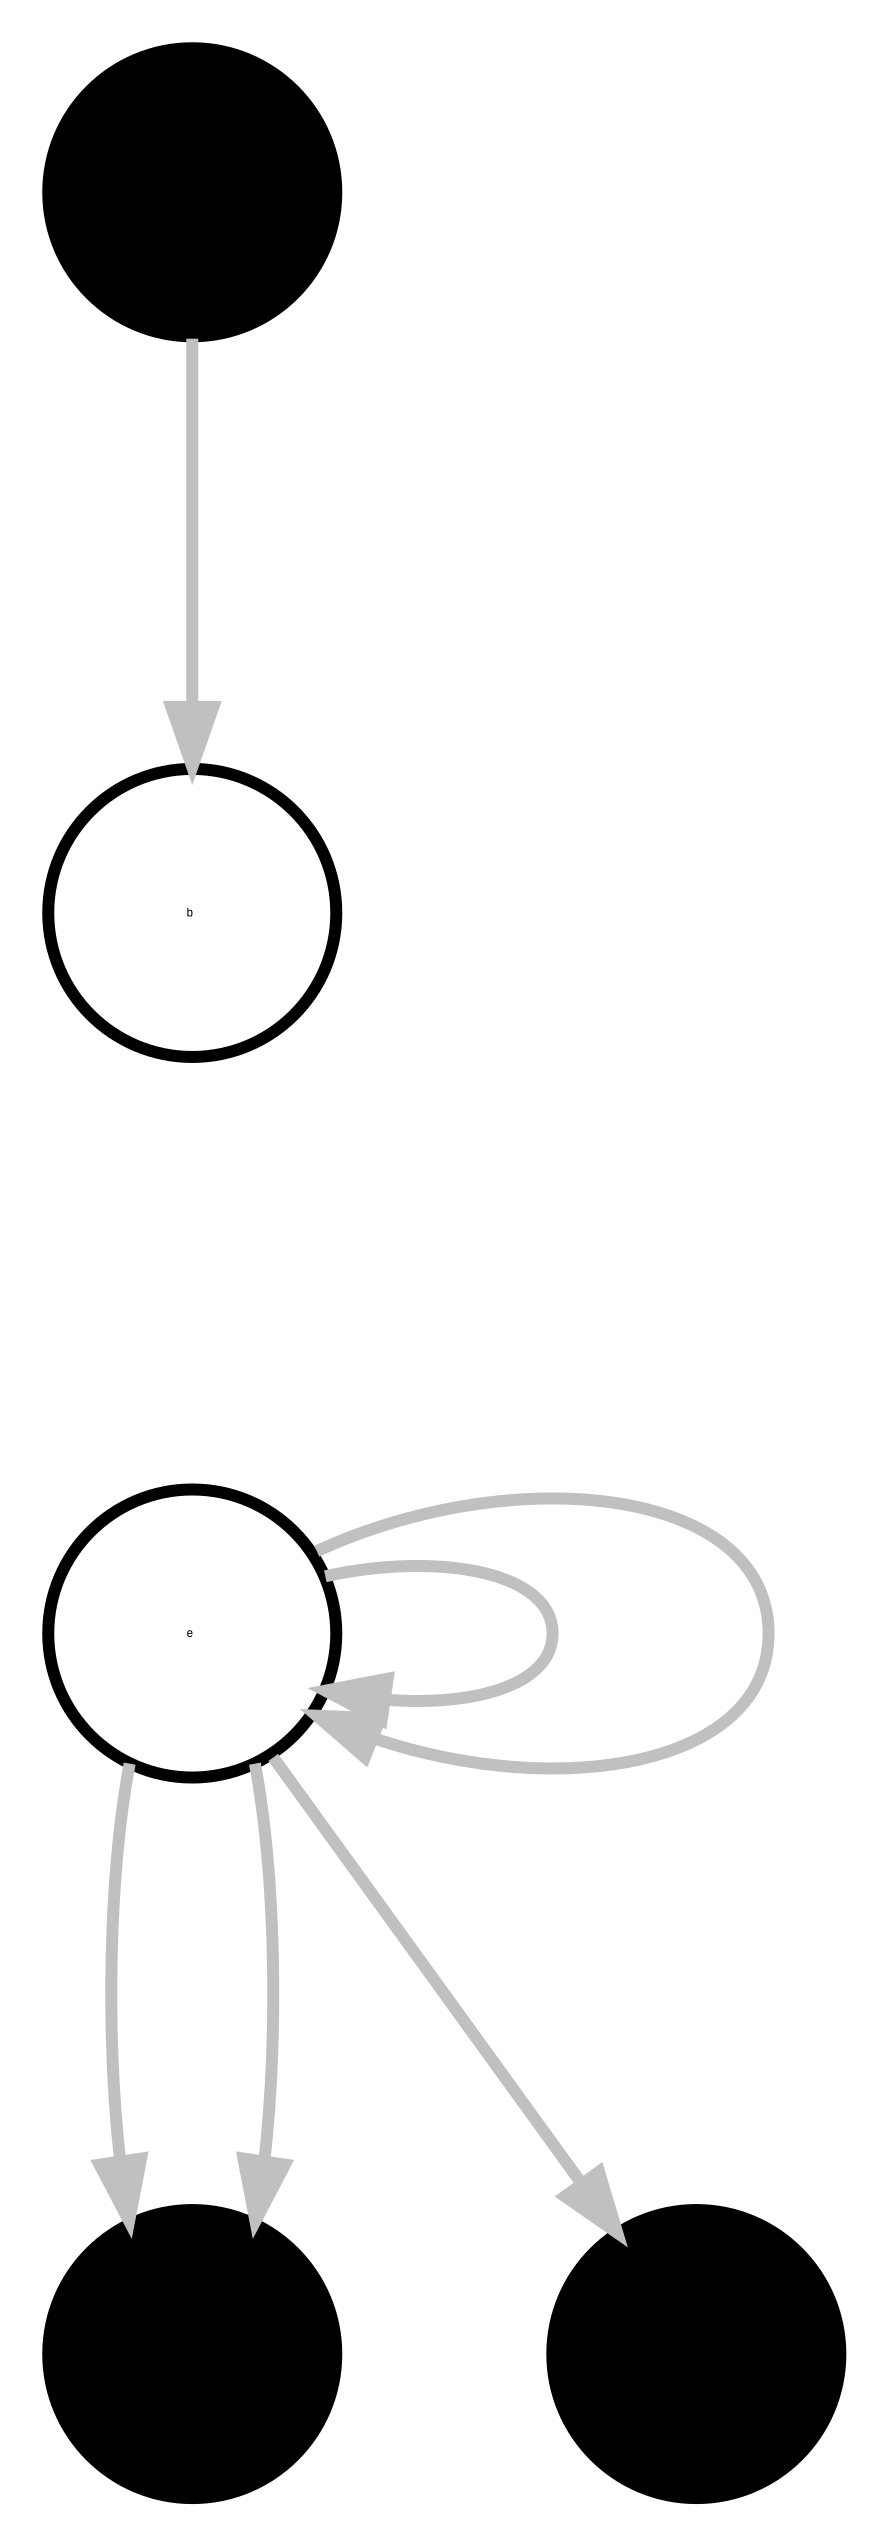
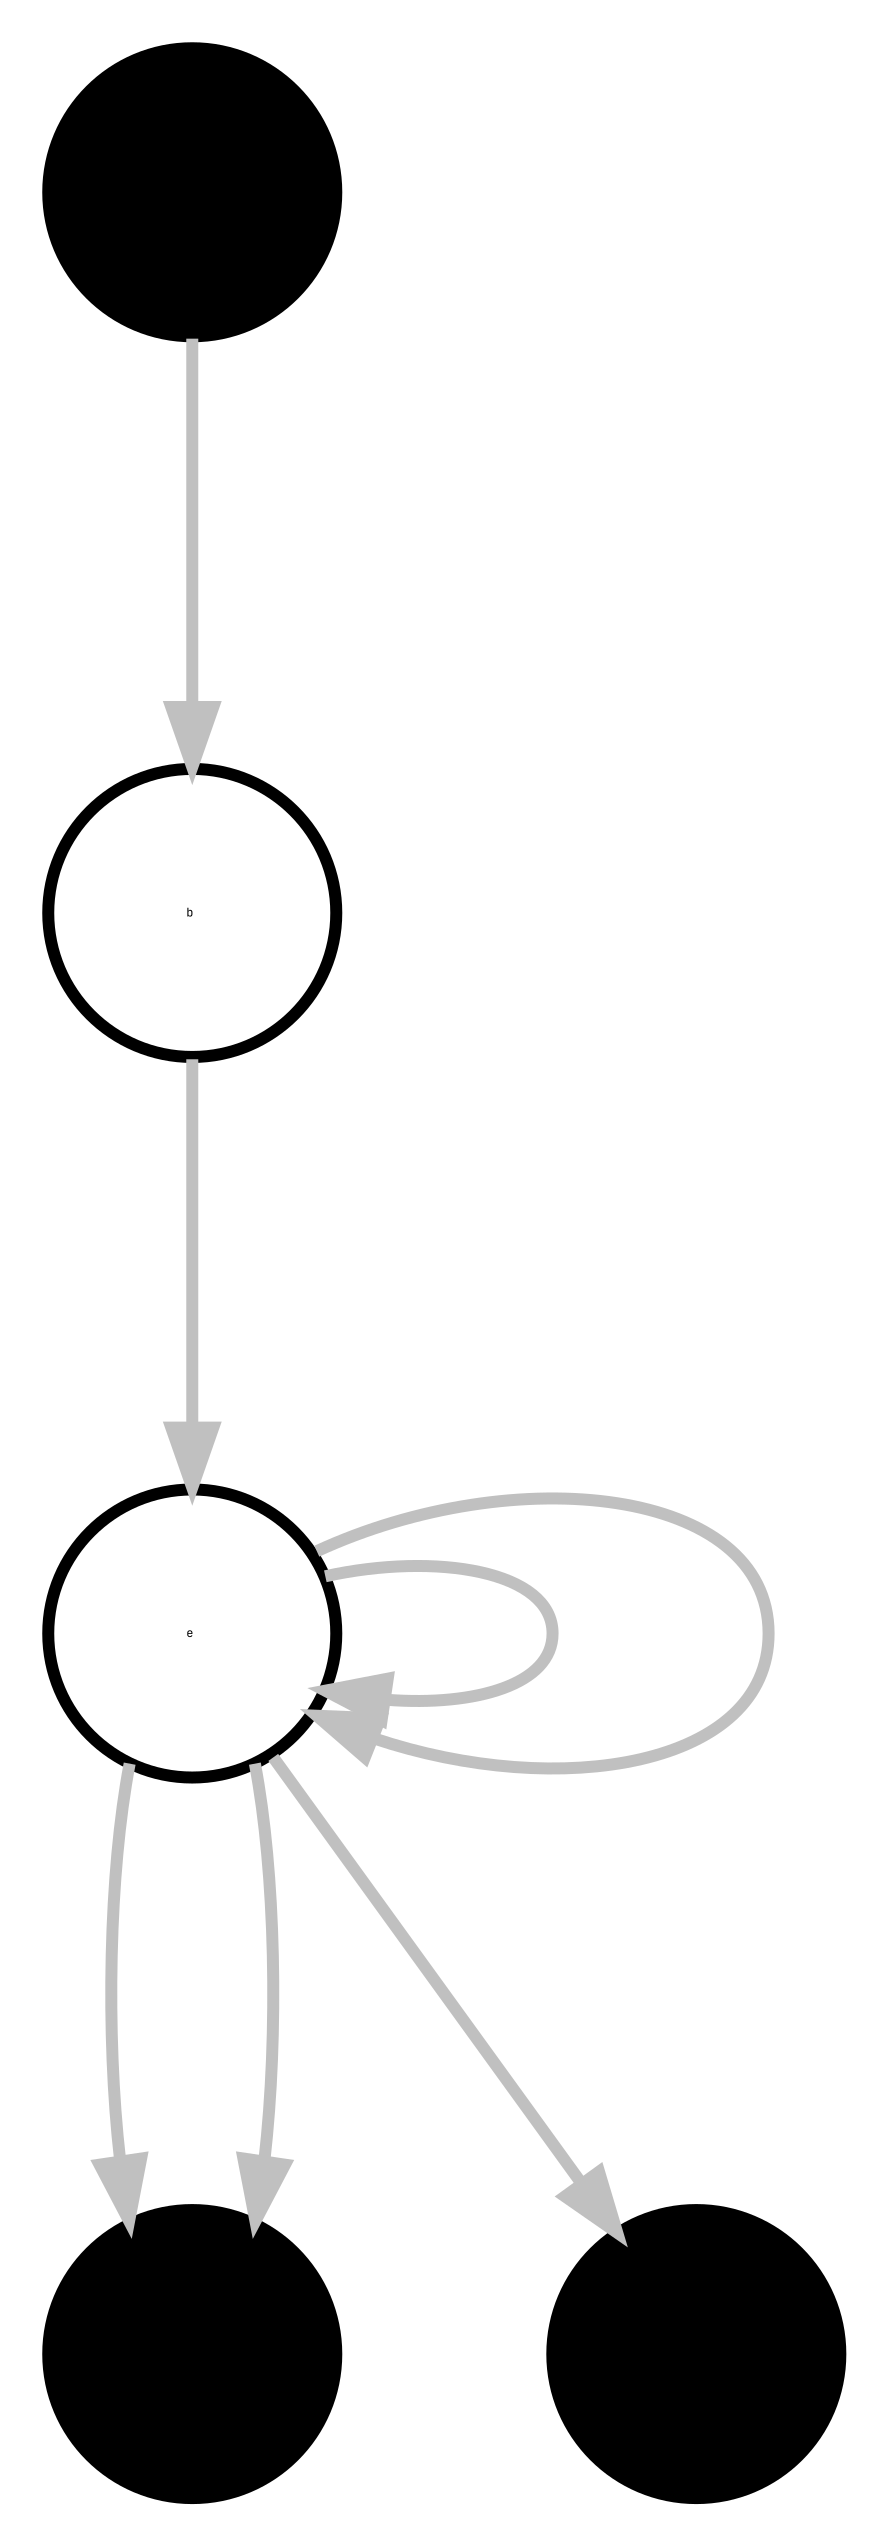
  digraph {
    fontname="JetBrains Mono"
    node [color=black fontname="JetBrains Mono" fontsize=1 shape=circle style=filled]
    edge [arrowsize=.5 color=gray fontname="JetBrains Mono" weight=.1]
    a [height=0.12 width=0.12]
    b [height=0.12 width=0.12 color="" style=""]
    e [height=0.12 width=0.12 color="" style=""]
    d [height=0.12 width=0.12]
    f [height=0.12 width=0.12]
    a -> b
+   b -> e
    e -> e
    e -> e
    e -> d
    e -> d
    e -> f
  }
